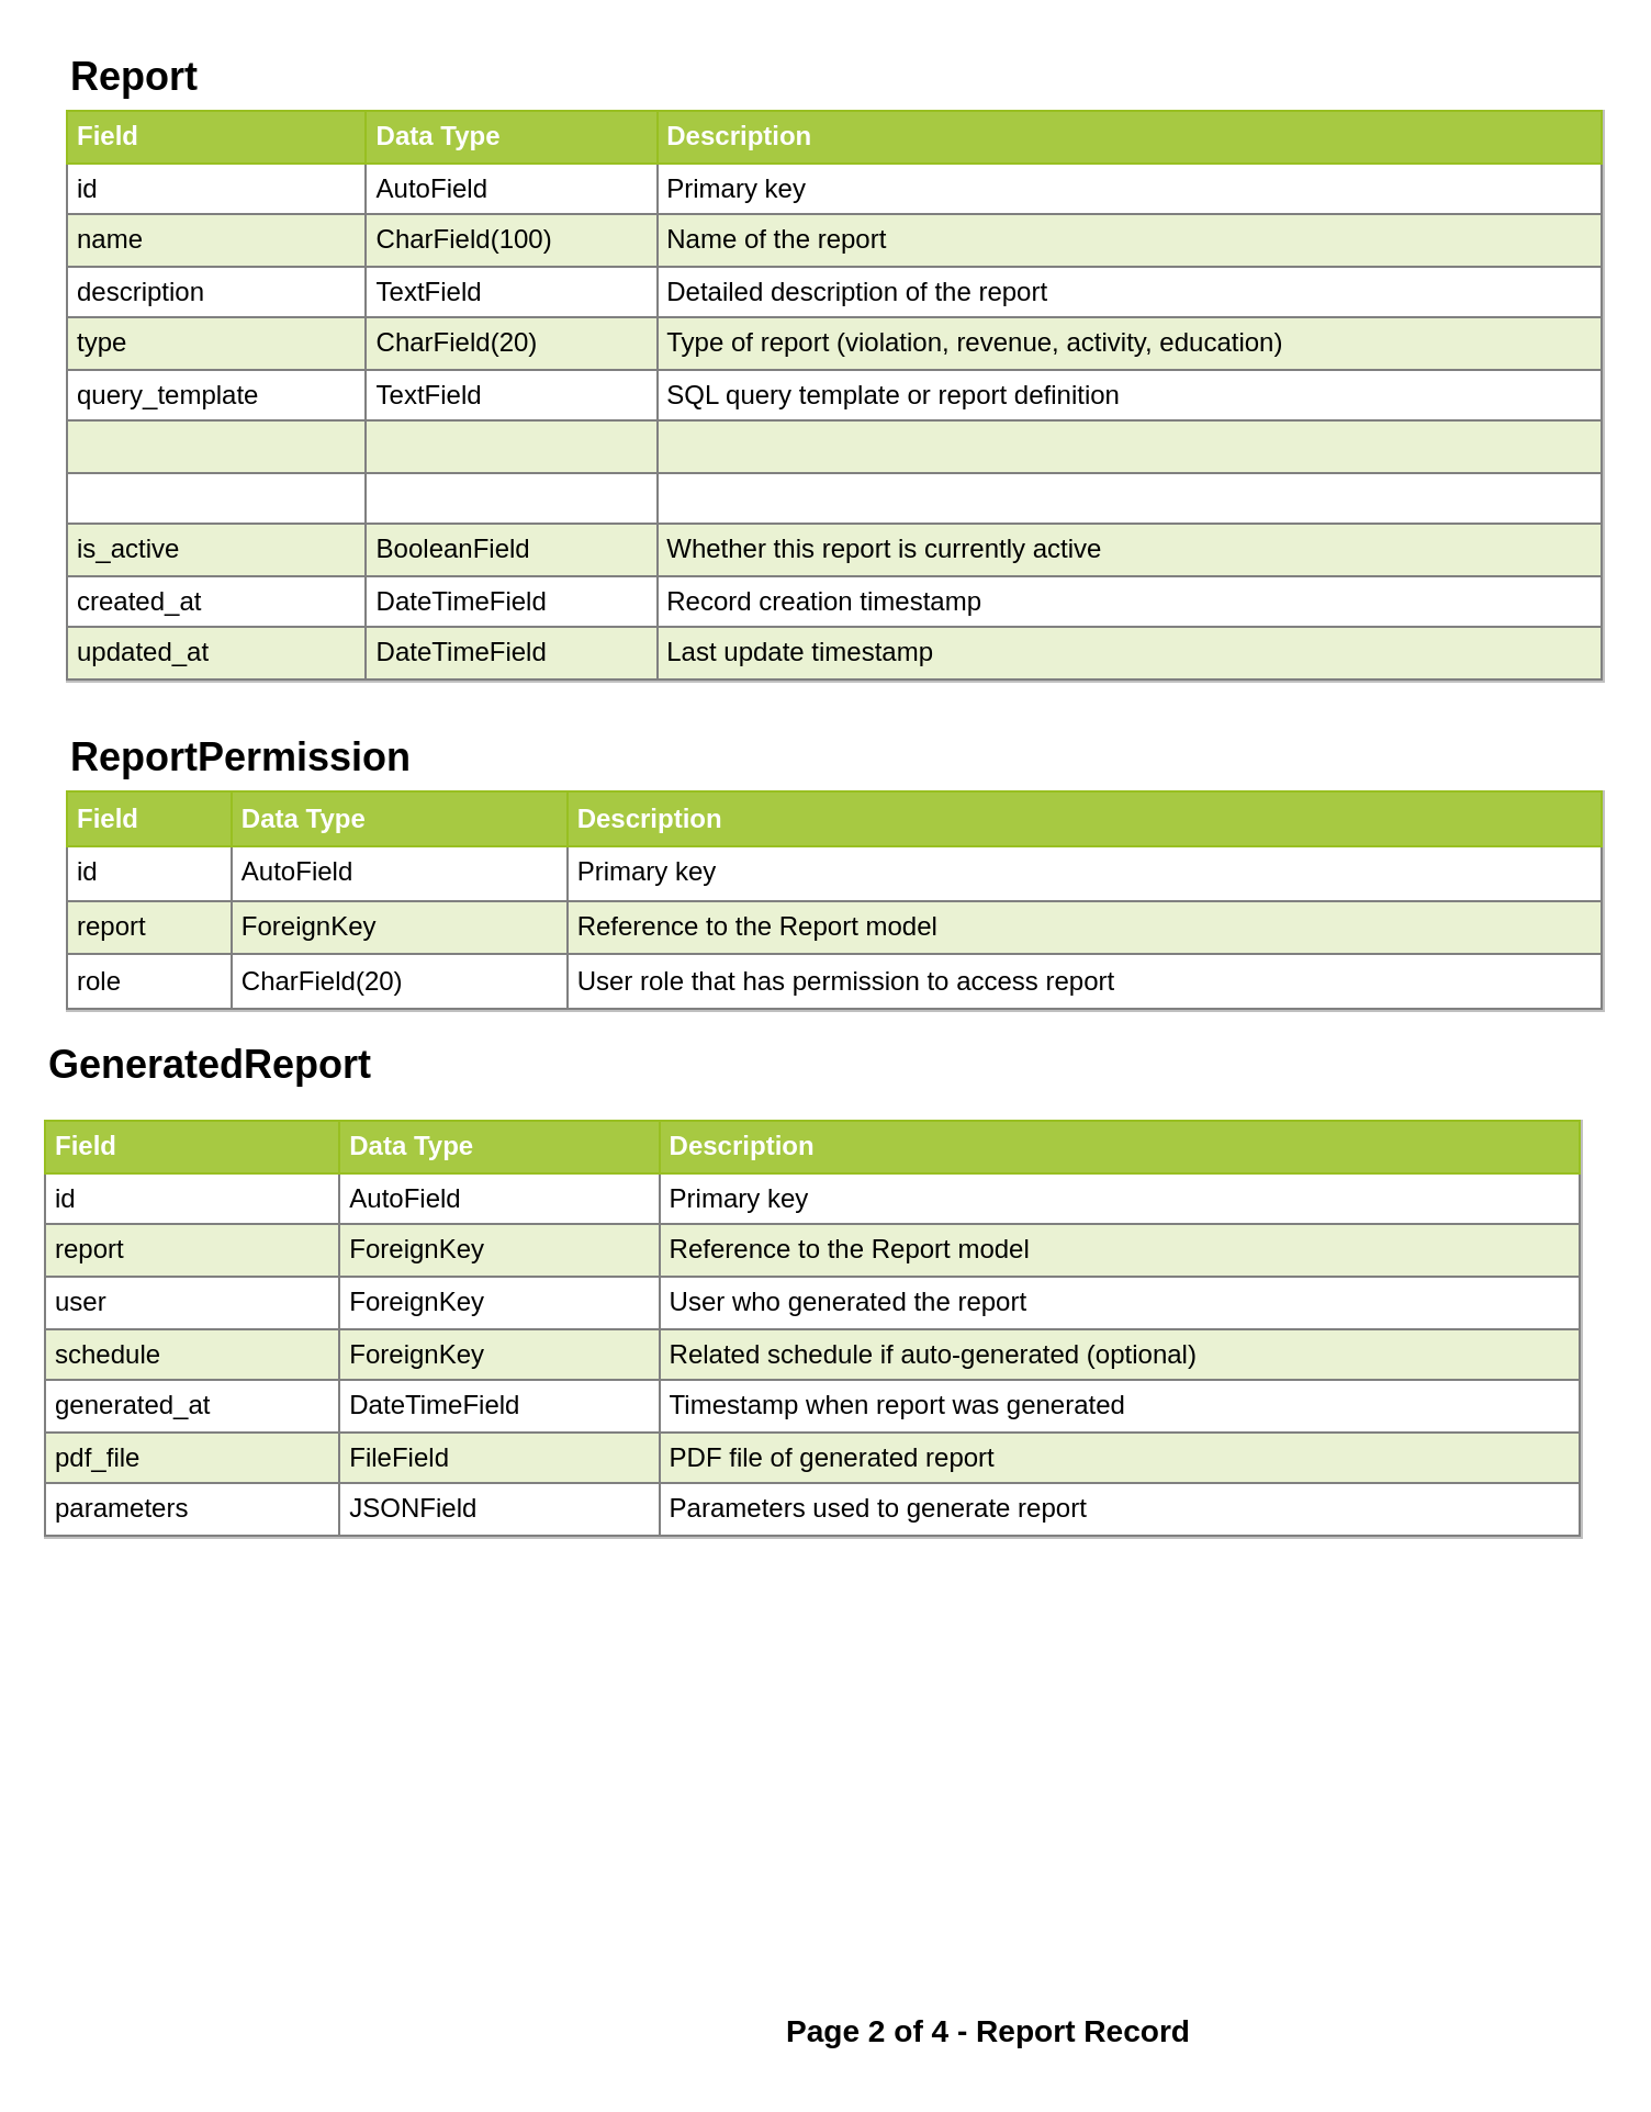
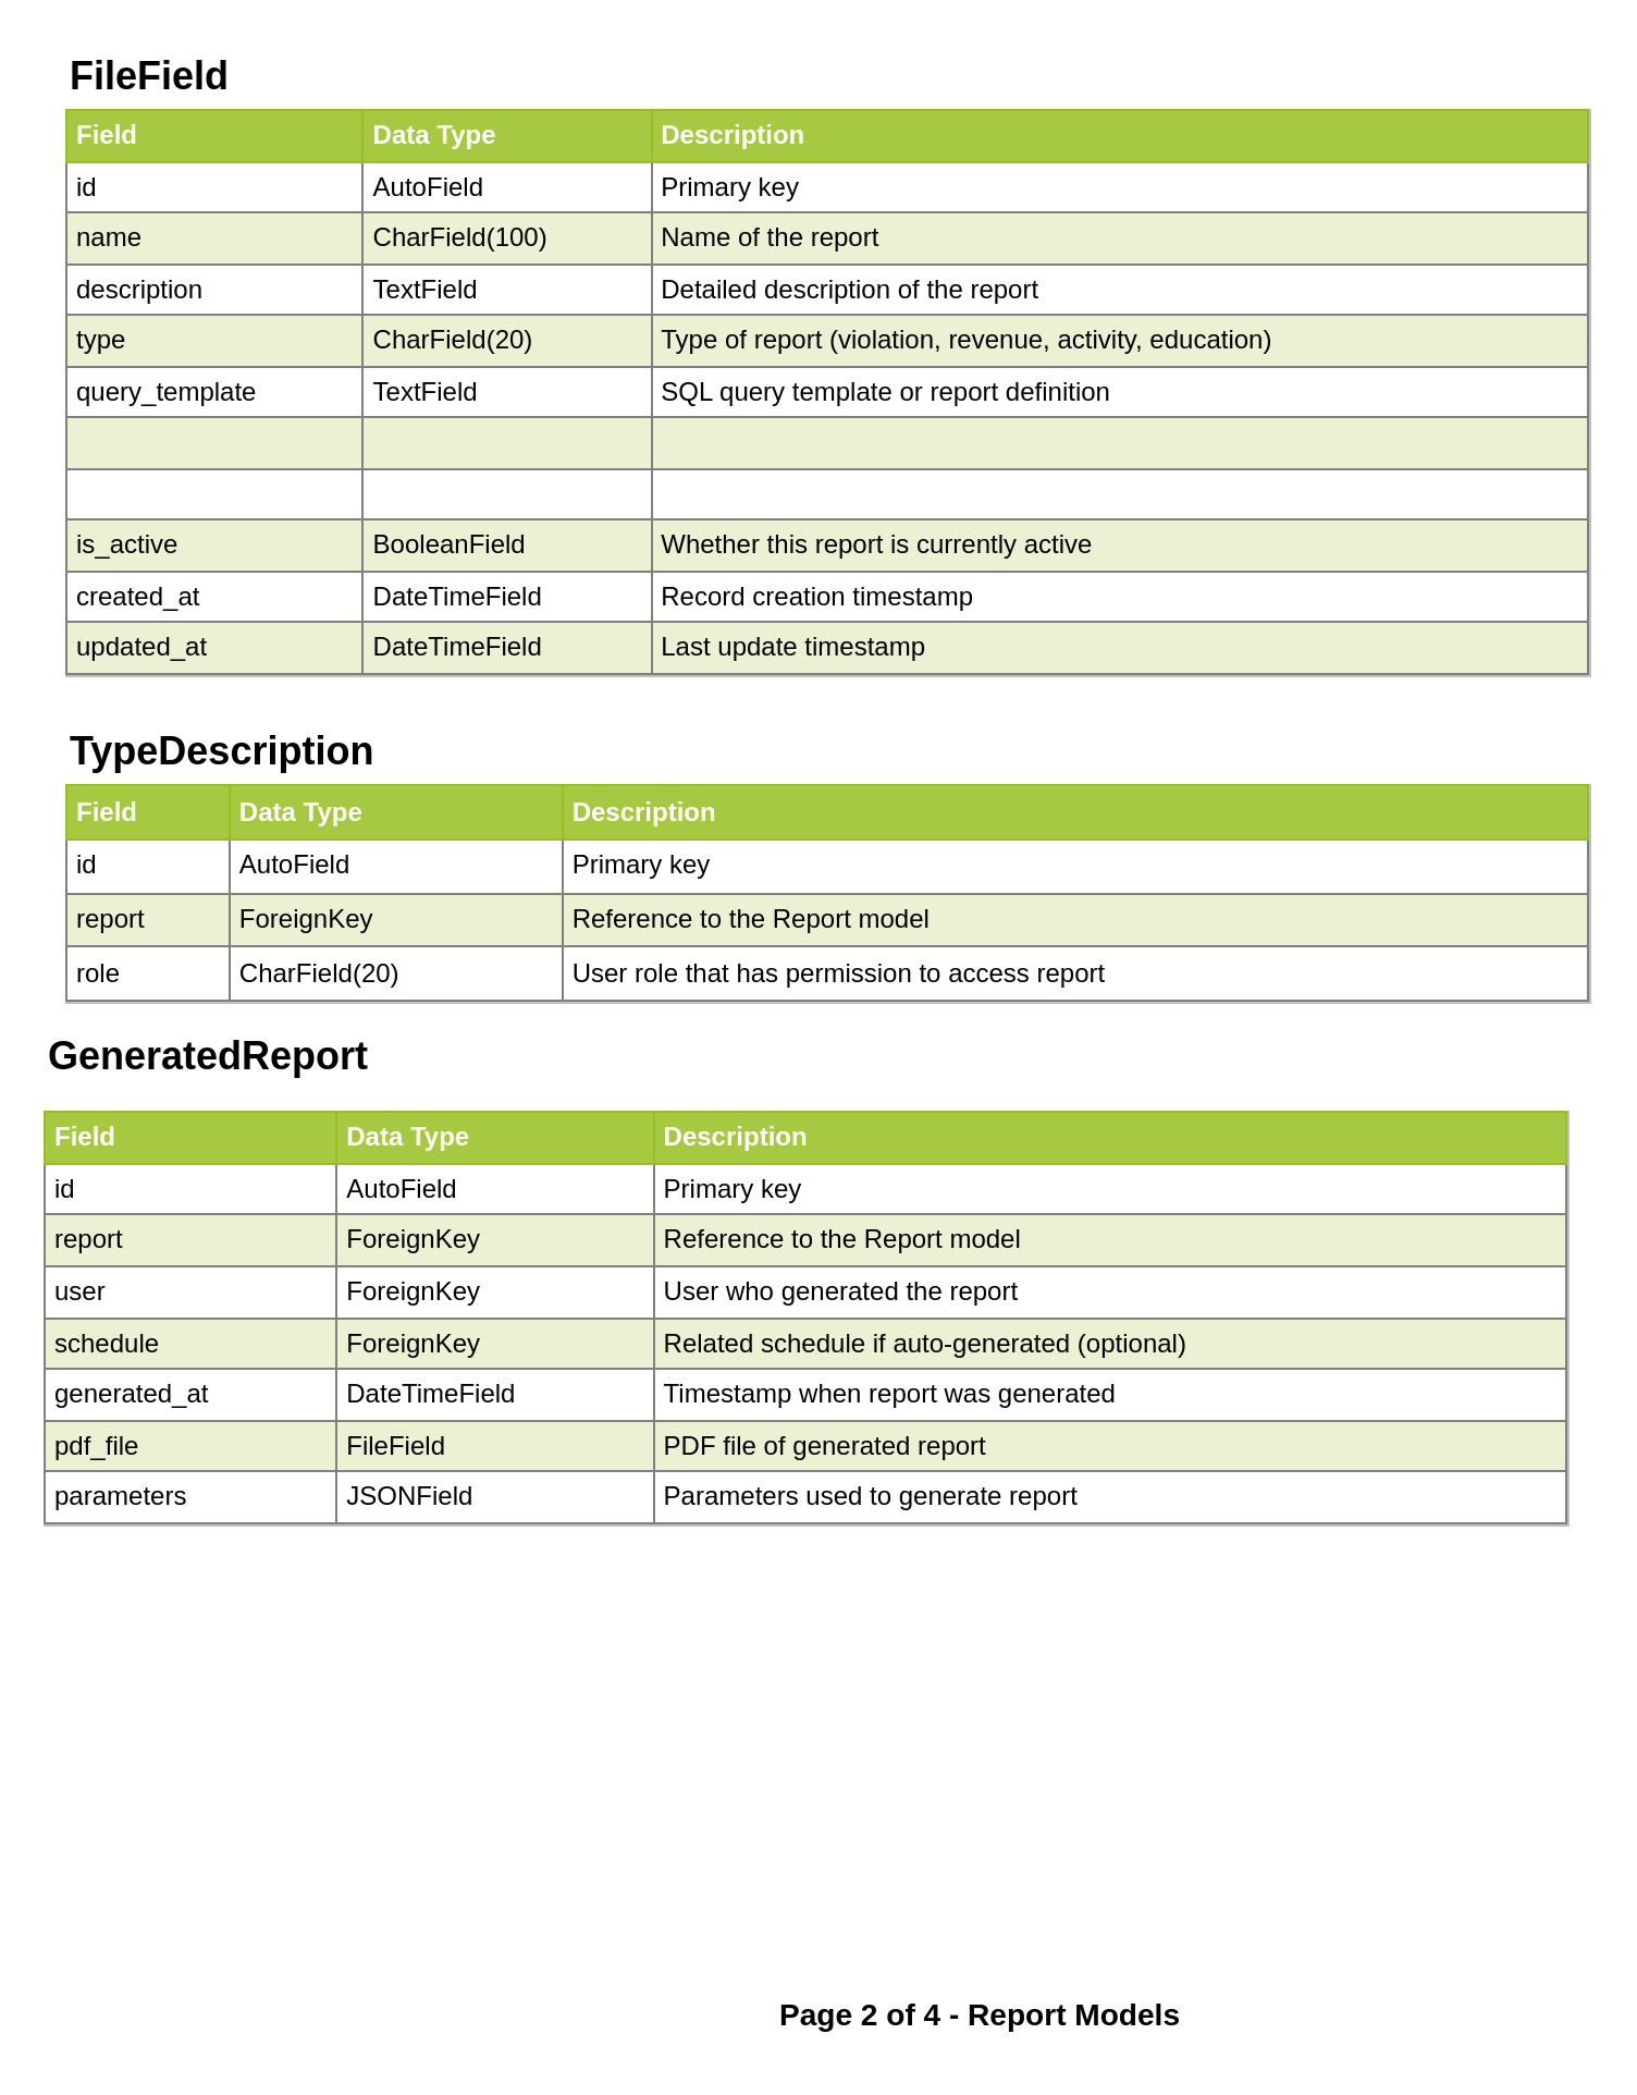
  <mxCell id="0" />
  <mxCell id="1" parent="0" />
- <mxCell id="2" value="&lt;h2&gt;Report&lt;/h2&gt;" style="text;html=1;strokeColor=none;fillColor=none;align=left;verticalAlign=middle;whiteSpace=wrap;rounded=0;fontStyle=1" parent="1" vertex="1"><mxGeometry x="30" y="20" width="200" height="30" as="geometry" /></mxCell>
+ <mxCell id="2" value="&lt;h2&gt;FileField&lt;/h2&gt;" style="text;html=1;strokeColor=none;fillColor=none;align=left;verticalAlign=middle;whiteSpace=wrap;rounded=0;fontStyle=1" parent="1" vertex="1"><mxGeometry x="30" y="20" width="200" height="30" as="geometry" /></mxCell>
  <mxCell id="3" value="&lt;table border=&quot;1&quot; width=&quot;100%&quot; cellpadding=&quot;4&quot; style=&quot;width: 100%; height: 100%; border-collapse: collapse;&quot;&gt;&lt;tbody&gt;&lt;tr style=&quot;background-color: rgb(167, 201, 66); color: rgb(255, 255, 255); border: 1px solid rgb(152, 191, 33);&quot;&gt;&lt;th align=&quot;left&quot;&gt;Field&lt;/th&gt;&lt;th align=&quot;left&quot;&gt;Data Type&lt;/th&gt;&lt;th align=&quot;left&quot;&gt;Description&lt;/th&gt;&lt;/tr&gt;&lt;tr&gt;&lt;td&gt;id&lt;/td&gt;&lt;td&gt;AutoField&lt;/td&gt;&lt;td&gt;Primary key&lt;/td&gt;&lt;/tr&gt;&lt;tr style=&quot;background-color: rgb(234, 242, 211);&quot;&gt;&lt;td&gt;name&lt;/td&gt;&lt;td&gt;CharField(100)&lt;/td&gt;&lt;td&gt;Name of the report&lt;/td&gt;&lt;/tr&gt;&lt;tr&gt;&lt;td&gt;description&lt;/td&gt;&lt;td&gt;TextField&lt;/td&gt;&lt;td&gt;Detailed description of the report&lt;/td&gt;&lt;/tr&gt;&lt;tr style=&quot;background-color: rgb(234, 242, 211);&quot;&gt;&lt;td&gt;type&lt;/td&gt;&lt;td&gt;CharField(20)&lt;/td&gt;&lt;td&gt;Type of report (violation, revenue, activity, education)&lt;/td&gt;&lt;/tr&gt;&lt;tr&gt;&lt;td&gt;query_template&lt;/td&gt;&lt;td&gt;TextField&lt;/td&gt;&lt;td&gt;SQL query template or report definition&lt;/td&gt;&lt;/tr&gt;&lt;tr style=&quot;background-color: rgb(234, 242, 211);&quot;&gt;&lt;td&gt;&lt;br&gt;&lt;/td&gt;&lt;td&gt;&lt;/td&gt;&lt;td&gt;&lt;/td&gt;&lt;/tr&gt;&lt;tr&gt;&lt;td&gt;&lt;br&gt;&lt;/td&gt;&lt;td&gt;&lt;/td&gt;&lt;td&gt;&lt;/td&gt;&lt;/tr&gt;&lt;tr style=&quot;background-color: rgb(234, 242, 211);&quot;&gt;&lt;td&gt;is_active&lt;/td&gt;&lt;td&gt;BooleanField&lt;/td&gt;&lt;td&gt;Whether this report is currently active&lt;/td&gt;&lt;/tr&gt;&lt;tr&gt;&lt;td&gt;created_at&lt;/td&gt;&lt;td&gt;DateTimeField&lt;/td&gt;&lt;td&gt;Record creation timestamp&lt;/td&gt;&lt;/tr&gt;&lt;tr style=&quot;background-color: rgb(234, 242, 211);&quot;&gt;&lt;td&gt;updated_at&lt;/td&gt;&lt;td&gt;DateTimeField&lt;/td&gt;&lt;td&gt;Last update timestamp&lt;/td&gt;&lt;/tr&gt;&lt;/tbody&gt;&lt;/table&gt;" style="text;html=1;strokeColor=#c0c0c0;fillColor=#ffffff;overflow=fill;rounded=0;" parent="1" vertex="1"><mxGeometry x="30" y="50" width="700" height="260" as="geometry" /></mxCell>
- <mxCell id="4" value="&lt;h2&gt;ReportPermission&lt;/h2&gt;" style="text;html=1;strokeColor=none;fillColor=none;align=left;verticalAlign=middle;whiteSpace=wrap;rounded=0;fontStyle=1" parent="1" vertex="1"><mxGeometry x="30" y="330" width="200" height="30" as="geometry" /></mxCell>
+ <mxCell id="4" value="&lt;h2&gt;TypeDescription&lt;/h2&gt;" style="text;html=1;strokeColor=none;fillColor=none;align=left;verticalAlign=middle;whiteSpace=wrap;rounded=0;fontStyle=1" parent="1" vertex="1"><mxGeometry x="30" y="330" width="200" height="30" as="geometry" /></mxCell>
  <mxCell id="5" value="&lt;table border=&quot;1&quot; width=&quot;100%&quot; cellpadding=&quot;4&quot; style=&quot;width: 100%; height: 100%; border-collapse: collapse;&quot;&gt;&lt;tr style=&quot;background-color: #A7C942; color: #ffffff; border: 1px solid #98bf21;&quot;&gt;&lt;th align=&quot;left&quot;&gt;Field&lt;/th&gt;&lt;th align=&quot;left&quot;&gt;Data Type&lt;/th&gt;&lt;th align=&quot;left&quot;&gt;Description&lt;/th&gt;&lt;/tr&gt;&lt;tr&gt;&lt;td&gt;id&lt;/td&gt;&lt;td&gt;AutoField&lt;/td&gt;&lt;td&gt;Primary key&lt;/td&gt;&lt;/tr&gt;&lt;tr style=&quot;background-color: #EAF2D3;&quot;&gt;&lt;td&gt;report&lt;/td&gt;&lt;td&gt;ForeignKey&lt;/td&gt;&lt;td&gt;Reference to the Report model&lt;/td&gt;&lt;/tr&gt;&lt;tr&gt;&lt;td&gt;role&lt;/td&gt;&lt;td&gt;CharField(20)&lt;/td&gt;&lt;td&gt;User role that has permission to access report&lt;/td&gt;&lt;/tr&gt;&lt;/table&gt;" style="text;html=1;strokeColor=#c0c0c0;fillColor=#ffffff;overflow=fill;rounded=0;" parent="1" vertex="1"><mxGeometry x="30" y="360" width="700" height="100" as="geometry" /></mxCell>
  <mxCell id="6" value="&lt;h2&gt;GeneratedReport&lt;/h2&gt;" style="text;html=1;strokeColor=none;fillColor=none;align=left;verticalAlign=middle;whiteSpace=wrap;rounded=0;fontStyle=1" parent="1" vertex="1"><mxGeometry x="20" y="470" width="200" height="30" as="geometry" /></mxCell>
  <mxCell id="7" value="&lt;table border=&quot;1&quot; width=&quot;100%&quot; cellpadding=&quot;4&quot; style=&quot;width: 100%; height: 100%; border-collapse: collapse;&quot;&gt;&lt;tr style=&quot;background-color: #A7C942; color: #ffffff; border: 1px solid #98bf21;&quot;&gt;&lt;th align=&quot;left&quot;&gt;Field&lt;/th&gt;&lt;th align=&quot;left&quot;&gt;Data Type&lt;/th&gt;&lt;th align=&quot;left&quot;&gt;Description&lt;/th&gt;&lt;/tr&gt;&lt;tr&gt;&lt;td&gt;id&lt;/td&gt;&lt;td&gt;AutoField&lt;/td&gt;&lt;td&gt;Primary key&lt;/td&gt;&lt;/tr&gt;&lt;tr style=&quot;background-color: #EAF2D3;&quot;&gt;&lt;td&gt;report&lt;/td&gt;&lt;td&gt;ForeignKey&lt;/td&gt;&lt;td&gt;Reference to the Report model&lt;/td&gt;&lt;/tr&gt;&lt;tr&gt;&lt;td&gt;user&lt;/td&gt;&lt;td&gt;ForeignKey&lt;/td&gt;&lt;td&gt;User who generated the report&lt;/td&gt;&lt;/tr&gt;&lt;tr style=&quot;background-color: #EAF2D3;&quot;&gt;&lt;td&gt;schedule&lt;/td&gt;&lt;td&gt;ForeignKey&lt;/td&gt;&lt;td&gt;Related schedule if auto-generated (optional)&lt;/td&gt;&lt;/tr&gt;&lt;tr&gt;&lt;td&gt;generated_at&lt;/td&gt;&lt;td&gt;DateTimeField&lt;/td&gt;&lt;td&gt;Timestamp when report was generated&lt;/td&gt;&lt;/tr&gt;&lt;tr style=&quot;background-color: #EAF2D3;&quot;&gt;&lt;td&gt;pdf_file&lt;/td&gt;&lt;td&gt;FileField&lt;/td&gt;&lt;td&gt;PDF file of generated report&lt;/td&gt;&lt;/tr&gt;&lt;tr&gt;&lt;td&gt;parameters&lt;/td&gt;&lt;td&gt;JSONField&lt;/td&gt;&lt;td&gt;Parameters used to generate report&lt;/td&gt;&lt;/tr&gt;&lt;/table&gt;" style="text;html=1;strokeColor=#c0c0c0;fillColor=#ffffff;overflow=fill;rounded=0;" parent="1" vertex="1"><mxGeometry x="20" y="510" width="700" height="190" as="geometry" /></mxCell>
- <mxCell id="8" value="&lt;h3&gt;Page 2 of 4 - Report Record&lt;/h3&gt;" style="text;html=1;strokeColor=none;fillColor=none;align=center;verticalAlign=middle;whiteSpace=wrap;rounded=0;" parent="1" vertex="1"><mxGeometry x="350" y="910" width="200" height="30" as="geometry" /></mxCell>
+ <mxCell id="8" value="&lt;h3&gt;Page 2 of 4 - Report Models&lt;/h3&gt;" style="text;html=1;strokeColor=none;fillColor=none;align=center;verticalAlign=middle;whiteSpace=wrap;rounded=0;" parent="1" vertex="1"><mxGeometry x="350" y="910" width="200" height="30" as="geometry" /></mxCell>
